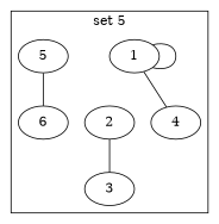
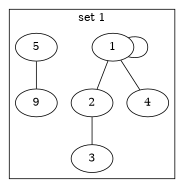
  graph {
    1
    2
    3
    4
    5
-   6
+   6 [label=9]
    subgraph cluster_1 {
-     label="set 5"
+     label="set 1"
      1
      2
      3
      4
      5
      6
    }
    1 -- 1
+   1 -- 2
    1 -- 4
    2 -- 3
    5 -- 6
  }
